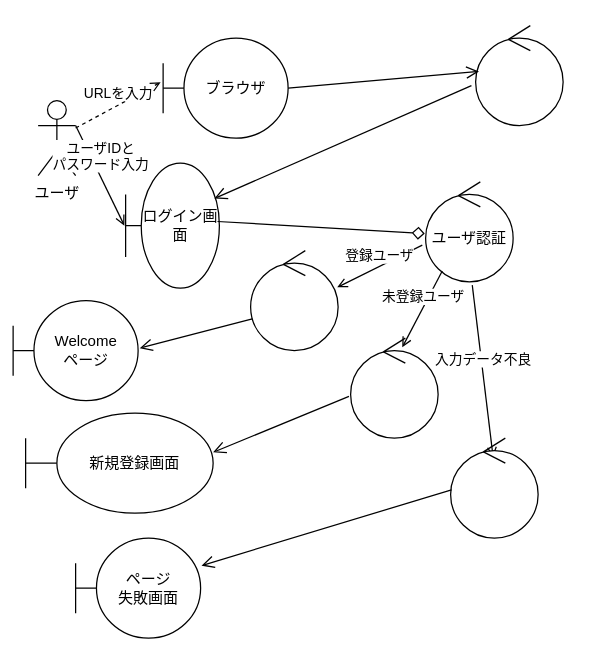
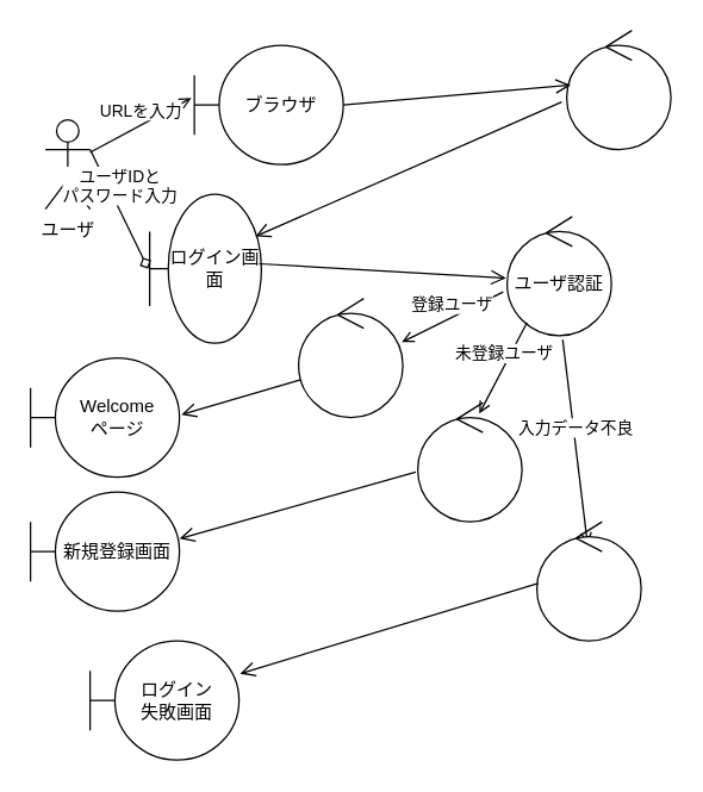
  <mxCell id="0" />
  <mxCell id="1" parent="0" />
  <mxCell id="2" value="ユーザ" style="shape=umlActor;verticalLabelPosition=bottom;verticalAlign=top;html=1;outlineConnect=0;" vertex="1" parent="1"><mxGeometry x="30" y="80" width="30" height="60" as="geometry" /></mxCell>
  <mxCell id="3" value="ブラウザ" style="shape=umlBoundary;whiteSpace=wrap;html=1;" vertex="1" parent="1"><mxGeometry x="130" y="30" width="100" height="80" as="geometry" /></mxCell>
- <mxCell id="4" value="URLを入力" style="html=1;verticalAlign=bottom;endArrow=open;curved=0;rounded=0;entryX=-0.02;entryY=0.442;entryDx=0;entryDy=0;entryPerimeter=0;endFill=0;dashed=1;" edge="1" parent="1" source="2" target="3"><mxGeometry width="80" relative="1" as="geometry"><mxPoint x="150" y="170" as="sourcePoint" /><mxPoint x="230" y="170" as="targetPoint" /></mxGeometry></mxCell>
+ <mxCell id="4" value="URLを入力" style="html=1;verticalAlign=bottom;endArrow=open;curved=0;rounded=0;entryX=-0.02;entryY=0.442;entryDx=0;entryDy=0;entryPerimeter=0;endFill=0;" edge="1" parent="1" source="2" target="3"><mxGeometry width="80" relative="1" as="geometry"><mxPoint x="150" y="170" as="sourcePoint" /><mxPoint x="230" y="170" as="targetPoint" /></mxGeometry></mxCell>
  <mxCell id="5" value="" style="ellipse;shape=umlControl;whiteSpace=wrap;html=1;" vertex="1" parent="1"><mxGeometry x="380" y="20" width="70" height="80" as="geometry" /></mxCell>
- <mxCell id="6" value="ユーザIDと&lt;div&gt;パスワード入力&lt;/div&gt;" style="html=1;verticalAlign=bottom;endArrow=open;curved=0;rounded=0;endFill=0;exitX=1;exitY=0.333;exitDx=0;exitDy=0;exitPerimeter=0;entryX=-0.013;entryY=0.5;entryDx=0;entryDy=0;entryPerimeter=0;" edge="1" parent="1" source="2" target="7"><mxGeometry width="80" relative="1" as="geometry"><mxPoint x="100" y="170" as="sourcePoint" /><mxPoint x="120" y="180" as="targetPoint" /></mxGeometry></mxCell>
+ <mxCell id="6" value="ユーザIDと&lt;div&gt;パスワード入力&lt;/div&gt;" style="html=1;verticalAlign=bottom;endArrow=diamond;curved=0;rounded=0;endFill=0;exitX=1;exitY=0.333;exitDx=0;exitDy=0;exitPerimeter=0;entryX=-0.013;entryY=0.5;entryDx=0;entryDy=0;entryPerimeter=0;" edge="1" parent="1" source="2" target="7"><mxGeometry width="80" relative="1" as="geometry"><mxPoint x="100" y="170" as="sourcePoint" /><mxPoint x="120" y="180" as="targetPoint" /></mxGeometry></mxCell>
  <mxCell id="7" value="ログイン画面" style="shape=umlBoundary;whiteSpace=wrap;html=1;" vertex="1" parent="1"><mxGeometry x="100" y="130" width="75" height="100" as="geometry" /></mxCell>
  <mxCell id="8" value="" style="endArrow=open;startArrow=none;endFill=0;startFill=0;endSize=8;html=1;verticalAlign=bottom;labelBackgroundColor=none;strokeWidth=1;entryX=0.038;entryY=0.458;entryDx=0;entryDy=0;entryPerimeter=0;exitX=1;exitY=0.5;exitDx=0;exitDy=0;exitPerimeter=0;" edge="1" parent="1" source="3" target="5"><mxGeometry width="160" relative="1" as="geometry"><mxPoint x="80" y="170" as="sourcePoint" /><mxPoint x="240" y="170" as="targetPoint" /></mxGeometry></mxCell>
  <mxCell id="9" value="" style="endArrow=open;startArrow=none;endFill=0;startFill=0;endSize=8;html=1;verticalAlign=bottom;labelBackgroundColor=none;strokeWidth=1;entryX=0.947;entryY=0.283;entryDx=0;entryDy=0;entryPerimeter=0;exitX=-0.048;exitY=0.6;exitDx=0;exitDy=0;exitPerimeter=0;" edge="1" parent="1" source="5" target="7"><mxGeometry width="160" relative="1" as="geometry"><mxPoint x="240" y="230" as="sourcePoint" /><mxPoint x="363" y="247" as="targetPoint" /></mxGeometry></mxCell>
- <mxCell id="10" value="" style="endArrow=diamond;startArrow=none;endFill=0;startFill=0;endSize=8;html=1;verticalAlign=bottom;labelBackgroundColor=none;strokeWidth=1;exitX=0.98;exitY=0.467;exitDx=0;exitDy=0;exitPerimeter=0;entryX=-0.01;entryY=0.517;entryDx=0;entryDy=0;entryPerimeter=0;" edge="1" parent="1" source="7" target="11"><mxGeometry width="160" relative="1" as="geometry"><mxPoint x="260" y="200" as="sourcePoint" /><mxPoint x="310" y="170" as="targetPoint" /></mxGeometry></mxCell>
+ <mxCell id="10" value="" style="endArrow=open;startArrow=none;endFill=0;startFill=0;endSize=8;html=1;verticalAlign=bottom;labelBackgroundColor=none;strokeWidth=1;exitX=0.98;exitY=0.467;exitDx=0;exitDy=0;exitPerimeter=0;entryX=-0.01;entryY=0.517;entryDx=0;entryDy=0;entryPerimeter=0;" edge="1" parent="1" source="7" target="11"><mxGeometry width="160" relative="1" as="geometry"><mxPoint x="260" y="200" as="sourcePoint" /><mxPoint x="310" y="170" as="targetPoint" /></mxGeometry></mxCell>
  <mxCell id="11" value="ユーザ認証" style="ellipse;shape=umlControl;whiteSpace=wrap;html=1;" vertex="1" parent="1"><mxGeometry x="340" y="145" width="70" height="80" as="geometry" /></mxCell>
  <mxCell id="12" value="登録ユーザ" style="html=1;verticalAlign=bottom;endArrow=open;curved=0;rounded=0;endFill=0;exitX=-0.038;exitY=0.633;exitDx=0;exitDy=0;exitPerimeter=0;entryX=0.99;entryY=0.367;entryDx=0;entryDy=0;entryPerimeter=0;" edge="1" parent="1" source="11" target="15"><mxGeometry width="80" relative="1" as="geometry"><mxPoint x="160" y="220" as="sourcePoint" /><mxPoint x="270" y="220" as="targetPoint" /></mxGeometry></mxCell>
  <mxCell id="13" value="未登録ユーザ" style="html=1;verticalAlign=bottom;endArrow=open;curved=0;rounded=0;endFill=0;exitX=0.19;exitY=0.892;exitDx=0;exitDy=0;exitPerimeter=0;entryX=0.59;entryY=0.092;entryDx=0;entryDy=0;entryPerimeter=0;" edge="1" parent="1" source="11" target="16"><mxGeometry width="80" relative="1" as="geometry"><mxPoint x="370" y="240" as="sourcePoint" /><mxPoint x="310" y="250" as="targetPoint" /></mxGeometry></mxCell>
  <mxCell id="14" value="入力データ不良" style="html=1;verticalAlign=bottom;endArrow=open;curved=0;rounded=0;endFill=0;exitX=0.533;exitY=1.033;exitDx=0;exitDy=0;exitPerimeter=0;entryX=0.486;entryY=0.192;entryDx=0;entryDy=0;entryPerimeter=0;" edge="1" parent="1" source="11" target="17"><mxGeometry width="80" relative="1" as="geometry"><mxPoint x="460" y="210" as="sourcePoint" /><mxPoint x="400" y="330" as="targetPoint" /></mxGeometry></mxCell>
  <mxCell id="15" value="" style="ellipse;shape=umlControl;whiteSpace=wrap;html=1;" vertex="1" parent="1"><mxGeometry x="200" y="200" width="70" height="80" as="geometry" /></mxCell>
  <mxCell id="16" value="" style="ellipse;shape=umlControl;whiteSpace=wrap;html=1;" vertex="1" parent="1"><mxGeometry x="280" y="270" width="70" height="80" as="geometry" /></mxCell>
  <mxCell id="17" value="" style="ellipse;shape=umlControl;whiteSpace=wrap;html=1;" vertex="1" parent="1"><mxGeometry x="360" y="350" width="70" height="80" as="geometry" /></mxCell>
- <mxCell id="18" value="Welcome&lt;div&gt;ページ&lt;/div&gt;" style="shape=umlBoundary;whiteSpace=wrap;html=1;" vertex="1" parent="1"><mxGeometry x="10" y="240" width="100" height="80" as="geometry" /></mxCell>
- <mxCell id="19" value="新規登録画面" style="shape=umlBoundary;whiteSpace=wrap;html=1;" vertex="1" parent="1"><mxGeometry x="20" y="330" width="150" height="80" as="geometry" /></mxCell>
- <mxCell id="20" value="ページ&lt;div&gt;失敗画面&lt;/div&gt;" style="shape=umlBoundary;whiteSpace=wrap;html=1;" vertex="1" parent="1"><mxGeometry x="60" y="430" width="100" height="80" as="geometry" /></mxCell>
+ <mxCell id="18" value="Welcome&lt;div&gt;ページ&lt;/div&gt;" style="shape=umlBoundary;whiteSpace=wrap;html=1;" vertex="1" parent="1"><mxGeometry x="20" y="240" width="100" height="80" as="geometry" /></mxCell>
+ <mxCell id="19" value="新規登録画面" style="shape=umlBoundary;whiteSpace=wrap;html=1;" vertex="1" parent="1"><mxGeometry x="20" y="330" width="100" height="80" as="geometry" /></mxCell>
+ <mxCell id="20" value="ログイン&lt;div&gt;失敗画面&lt;/div&gt;" style="shape=umlBoundary;whiteSpace=wrap;html=1;" vertex="1" parent="1"><mxGeometry x="60" y="430" width="100" height="80" as="geometry" /></mxCell>
  <mxCell id="21" value="" style="endArrow=open;startArrow=none;endFill=0;startFill=0;endSize=8;html=1;verticalAlign=bottom;labelBackgroundColor=none;strokeWidth=1;entryX=1.013;entryY=0.475;entryDx=0;entryDy=0;entryPerimeter=0;exitX=0.019;exitY=0.683;exitDx=0;exitDy=0;exitPerimeter=0;" edge="1" parent="1" source="15" target="18"><mxGeometry width="160" relative="1" as="geometry"><mxPoint x="540" y="160" as="sourcePoint" /><mxPoint x="358" y="245" as="targetPoint" /></mxGeometry></mxCell>
  <mxCell id="22" value="" style="endArrow=open;startArrow=none;endFill=0;startFill=0;endSize=8;html=1;verticalAlign=bottom;labelBackgroundColor=none;strokeWidth=1;entryX=1;entryY=0.392;entryDx=0;entryDy=0;entryPerimeter=0;exitX=-0.019;exitY=0.583;exitDx=0;exitDy=0;exitPerimeter=0;" edge="1" parent="1" source="16" target="19"><mxGeometry width="160" relative="1" as="geometry"><mxPoint x="520" y="260" as="sourcePoint" /><mxPoint x="338" y="345" as="targetPoint" /></mxGeometry></mxCell>
  <mxCell id="23" value="" style="endArrow=open;startArrow=none;endFill=0;startFill=0;endSize=8;html=1;verticalAlign=bottom;labelBackgroundColor=none;strokeWidth=1;entryX=1.007;entryY=0.275;entryDx=0;entryDy=0;entryPerimeter=0;exitX=0.01;exitY=0.517;exitDx=0;exitDy=0;exitPerimeter=0;" edge="1" parent="1" source="17" target="20"><mxGeometry width="160" relative="1" as="geometry"><mxPoint x="480" y="320" as="sourcePoint" /><mxPoint x="298" y="405" as="targetPoint" /></mxGeometry></mxCell>
